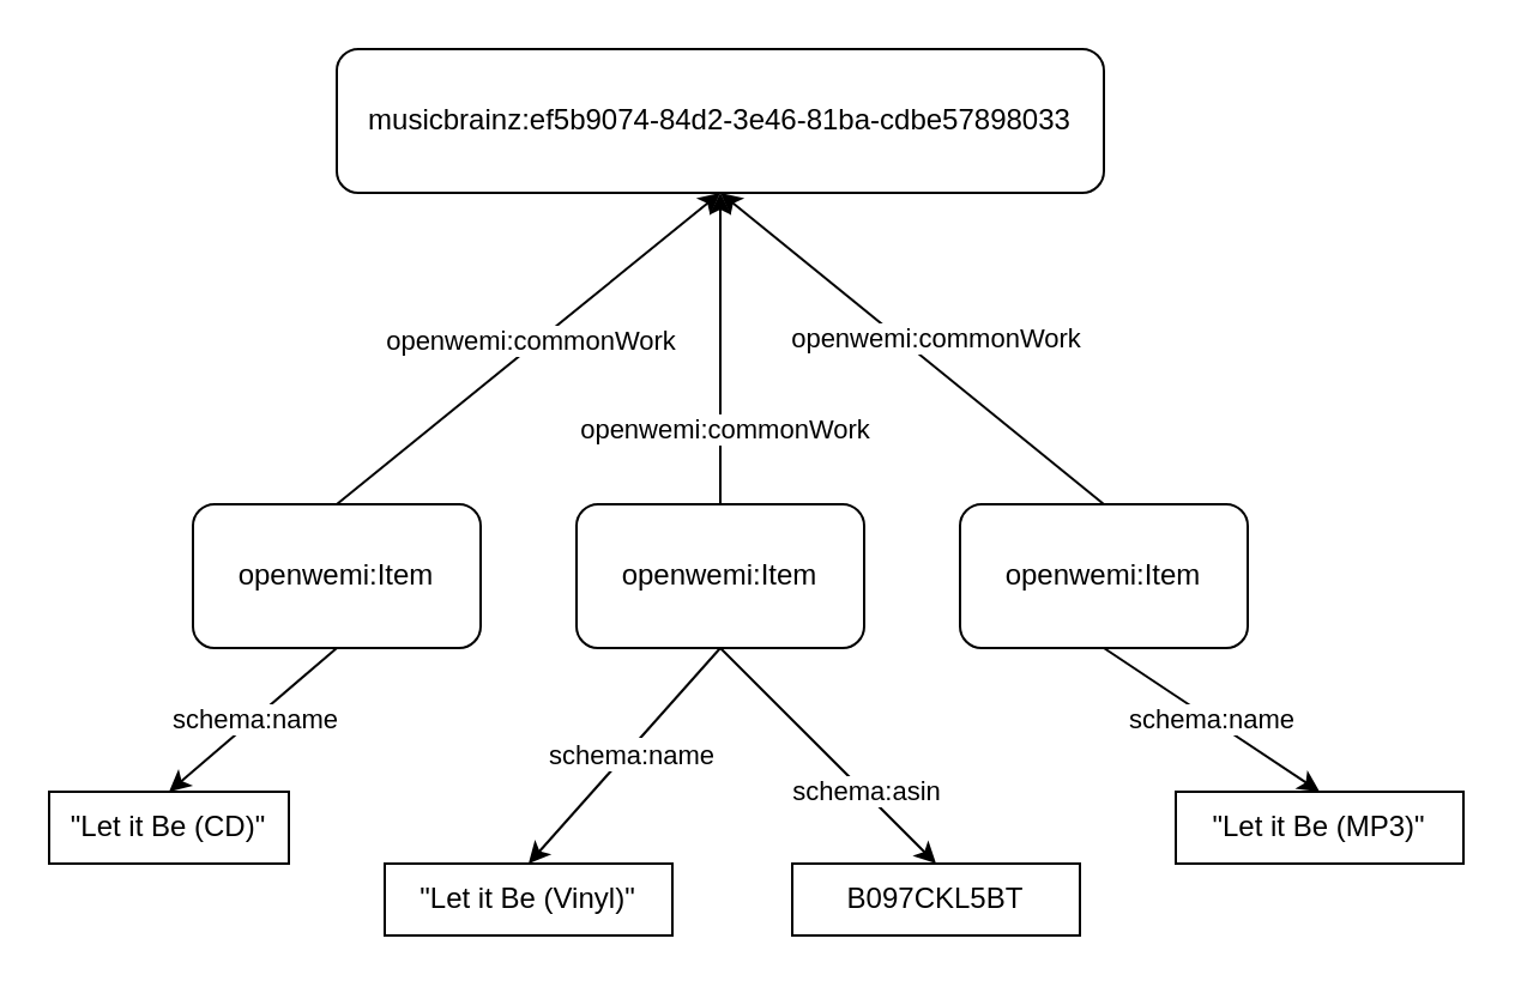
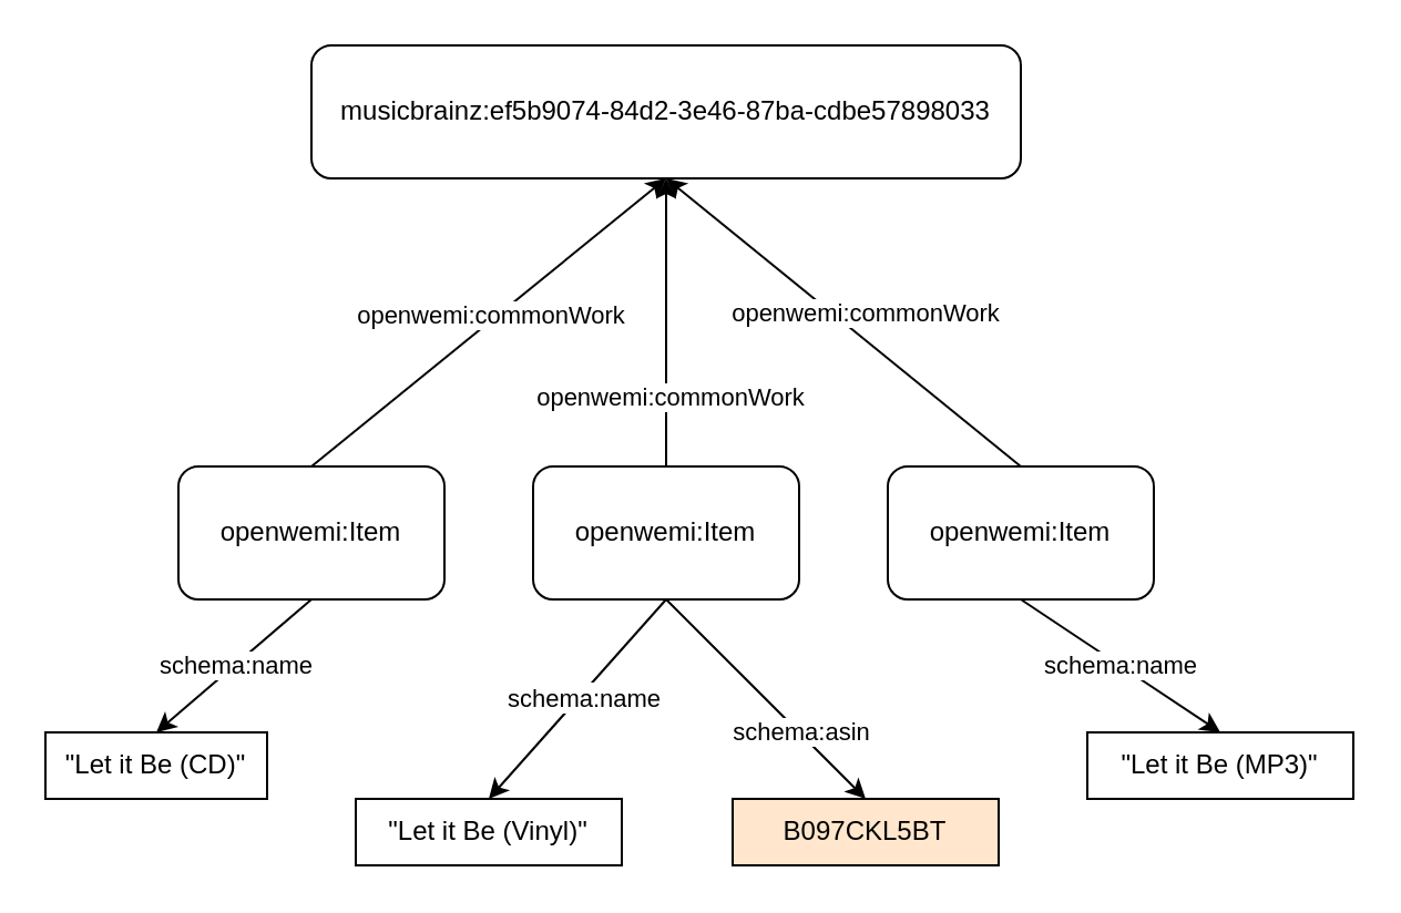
  <mxCell id="0" />
  <mxCell id="1" parent="0" />
  <mxCell id="2" value="openwemi:Item" style="rounded=1;whiteSpace=wrap;html=1;" vertex="1" parent="1"><mxGeometry x="80" y="210" width="120" height="60" as="geometry" /></mxCell>
- <mxCell id="3" value="musicbrainz:ef5b9074-84d2-3e46-81ba-cdbe57898033" style="rounded=1;whiteSpace=wrap;html=1;" vertex="1" parent="1"><mxGeometry x="140" y="20" width="320" height="60" as="geometry" /></mxCell>
+ <mxCell id="3" value="musicbrainz:ef5b9074-84d2-3e46-87ba-cdbe57898033" style="rounded=1;whiteSpace=wrap;html=1;" vertex="1" parent="1"><mxGeometry x="140" y="20" width="320" height="60" as="geometry" /></mxCell>
  <mxCell id="4" value="openwemi:Item" style="rounded=1;whiteSpace=wrap;html=1;" vertex="1" parent="1"><mxGeometry x="240" y="210" width="120" height="60" as="geometry" /></mxCell>
  <mxCell id="5" value="openwemi:Item" style="rounded=1;whiteSpace=wrap;html=1;" vertex="1" parent="1"><mxGeometry x="400" y="210" width="120" height="60" as="geometry" /></mxCell>
  <mxCell id="6" value="&quot;Let it Be (CD)&quot;" style="rounded=0;whiteSpace=wrap;html=1;" vertex="1" parent="1"><mxGeometry x="20" y="330" width="100" height="30" as="geometry" /></mxCell>
  <mxCell id="7" value="&quot;Let it Be (Vinyl)&quot;" style="rounded=0;whiteSpace=wrap;html=1;" vertex="1" parent="1"><mxGeometry x="160" y="360" width="120" height="30" as="geometry" /></mxCell>
  <mxCell id="8" value="&quot;Let it Be (MP3)&quot;" style="rounded=0;whiteSpace=wrap;html=1;" vertex="1" parent="1"><mxGeometry x="490" y="330" width="120" height="30" as="geometry" /></mxCell>
  <mxCell id="9" value="" style="endArrow=classic;html=1;rounded=0;entryX=0.5;entryY=0;entryDx=0;entryDy=0;exitX=0.5;exitY=1;exitDx=0;exitDy=0;" edge="1" parent="1" source="2" target="6"><mxGeometry width="50" height="50" relative="1" as="geometry"><mxPoint x="280" y="320" as="sourcePoint" /><mxPoint x="330" y="270" as="targetPoint" /></mxGeometry></mxCell>
  <mxCell id="10" value="schema:name" style="edgeLabel;html=1;align=center;verticalAlign=middle;resizable=0;points=[];" vertex="1" connectable="0" parent="9"><mxGeometry relative="1" as="geometry"><mxPoint as="offset" /></mxGeometry></mxCell>
  <mxCell id="11" value="" style="endArrow=classic;html=1;rounded=0;entryX=0.5;entryY=0;entryDx=0;entryDy=0;exitX=0.5;exitY=1;exitDx=0;exitDy=0;" edge="1" parent="1" source="5" target="8"><mxGeometry width="50" height="50" relative="1" as="geometry"><mxPoint x="270" y="350" as="sourcePoint" /><mxPoint x="320" y="300" as="targetPoint" /></mxGeometry></mxCell>
  <mxCell id="12" value="schema:name" style="edgeLabel;html=1;align=center;verticalAlign=middle;resizable=0;points=[];" vertex="1" connectable="0" parent="11"><mxGeometry x="-0.017" relative="1" as="geometry"><mxPoint as="offset" /></mxGeometry></mxCell>
  <mxCell id="13" value="" style="endArrow=classic;html=1;rounded=0;exitX=0.5;exitY=1;exitDx=0;exitDy=0;entryX=0.5;entryY=0;entryDx=0;entryDy=0;" edge="1" parent="1" source="4" target="7"><mxGeometry width="50" height="50" relative="1" as="geometry"><mxPoint x="320" y="340" as="sourcePoint" /><mxPoint x="370" y="290" as="targetPoint" /></mxGeometry></mxCell>
  <mxCell id="14" value="Text" style="edgeLabel;html=1;align=center;verticalAlign=middle;resizable=0;points=[];" vertex="1" connectable="0" parent="13"><mxGeometry x="-0.013" y="-1" relative="1" as="geometry"><mxPoint as="offset" /></mxGeometry></mxCell>
  <mxCell id="15" value="schema:name" style="edgeLabel;html=1;align=center;verticalAlign=middle;resizable=0;points=[];" vertex="1" connectable="0" parent="13"><mxGeometry x="-0.035" y="1" relative="1" as="geometry"><mxPoint as="offset" /></mxGeometry></mxCell>
- <mxCell id="16" value="B097CKL5BT" style="rounded=0;whiteSpace=wrap;html=1;" vertex="1" parent="1"><mxGeometry x="330" y="360" width="120" height="30" as="geometry" /></mxCell>
+ <mxCell id="16" value="B097CKL5BT" style="rounded=0;whiteSpace=wrap;html=1;fillColor=#ffe6cc;" vertex="1" parent="1"><mxGeometry x="330" y="360" width="120" height="30" as="geometry" /></mxCell>
  <mxCell id="17" value="" style="endArrow=classic;html=1;rounded=0;entryX=0.5;entryY=0;entryDx=0;entryDy=0;" edge="1" parent="1" target="16"><mxGeometry width="50" height="50" relative="1" as="geometry"><mxPoint x="300" y="270" as="sourcePoint" /><mxPoint x="330" y="270" as="targetPoint" /></mxGeometry></mxCell>
  <mxCell id="18" value="schema:asin" style="edgeLabel;html=1;align=center;verticalAlign=middle;resizable=0;points=[];" vertex="1" connectable="0" parent="17"><mxGeometry x="0.021" y="-1" relative="1" as="geometry"><mxPoint x="15" y="13" as="offset" /></mxGeometry></mxCell>
  <mxCell id="19" value="" style="endArrow=classic;html=1;rounded=0;exitX=0.5;exitY=0;exitDx=0;exitDy=0;entryX=0.5;entryY=1;entryDx=0;entryDy=0;" edge="1" parent="1" source="2" target="3"><mxGeometry width="50" height="50" relative="1" as="geometry"><mxPoint x="220" y="190" as="sourcePoint" /><mxPoint x="270" y="140" as="targetPoint" /></mxGeometry></mxCell>
  <mxCell id="20" value="openwemi:commonWork" style="edgeLabel;html=1;align=center;verticalAlign=middle;resizable=0;points=[];" vertex="1" connectable="0" parent="19"><mxGeometry x="0.072" y="-3" relative="1" as="geometry"><mxPoint x="-7" y="-1" as="offset" /></mxGeometry></mxCell>
  <mxCell id="21" value="" style="endArrow=classic;html=1;rounded=0;exitX=0.5;exitY=0;exitDx=0;exitDy=0;entryX=0.5;entryY=1;entryDx=0;entryDy=0;" edge="1" parent="1" source="4" target="3"><mxGeometry width="50" height="50" relative="1" as="geometry"><mxPoint x="290" y="190" as="sourcePoint" /><mxPoint x="340" y="140" as="targetPoint" /></mxGeometry></mxCell>
  <mxCell id="22" value="openwemi:commonWork" style="edgeLabel;html=1;align=center;verticalAlign=middle;resizable=0;points=[];" vertex="1" connectable="0" parent="21"><mxGeometry x="-0.511" y="-1" relative="1" as="geometry"><mxPoint as="offset" /></mxGeometry></mxCell>
  <mxCell id="23" value="" style="endArrow=classic;html=1;rounded=0;entryX=0.5;entryY=1;entryDx=0;entryDy=0;exitX=0.5;exitY=0;exitDx=0;exitDy=0;" edge="1" parent="1" source="5" target="3"><mxGeometry width="50" height="50" relative="1" as="geometry"><mxPoint x="460" y="190" as="sourcePoint" /><mxPoint x="510" y="140" as="targetPoint" /></mxGeometry></mxCell>
  <mxCell id="24" value="openwemi:commonWork" style="edgeLabel;html=1;align=center;verticalAlign=middle;resizable=0;points=[];" vertex="1" connectable="0" parent="23"><mxGeometry x="0.07" y="-3" relative="1" as="geometry"><mxPoint x="13" y="2" as="offset" /></mxGeometry></mxCell>
